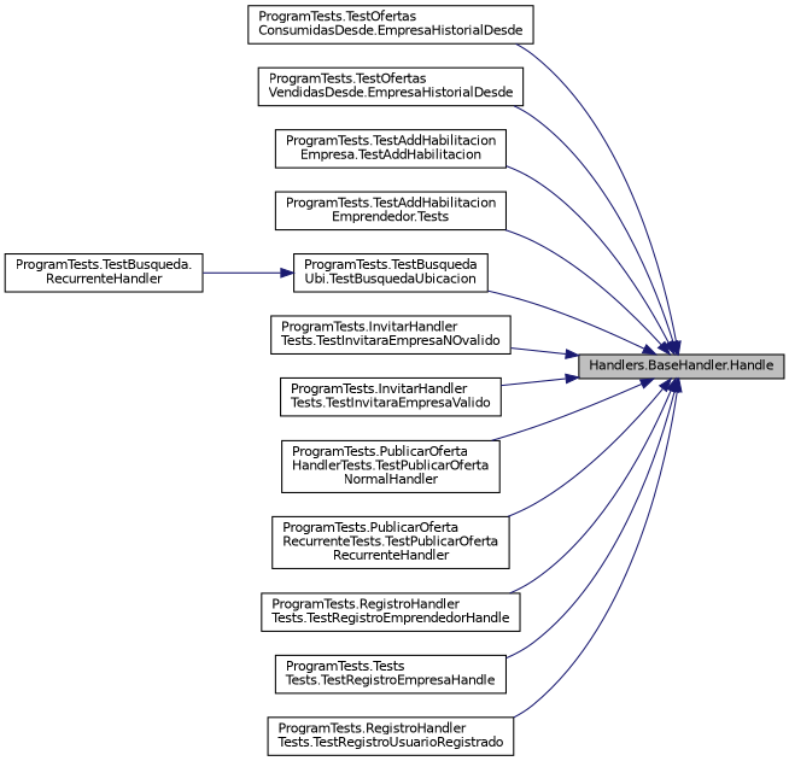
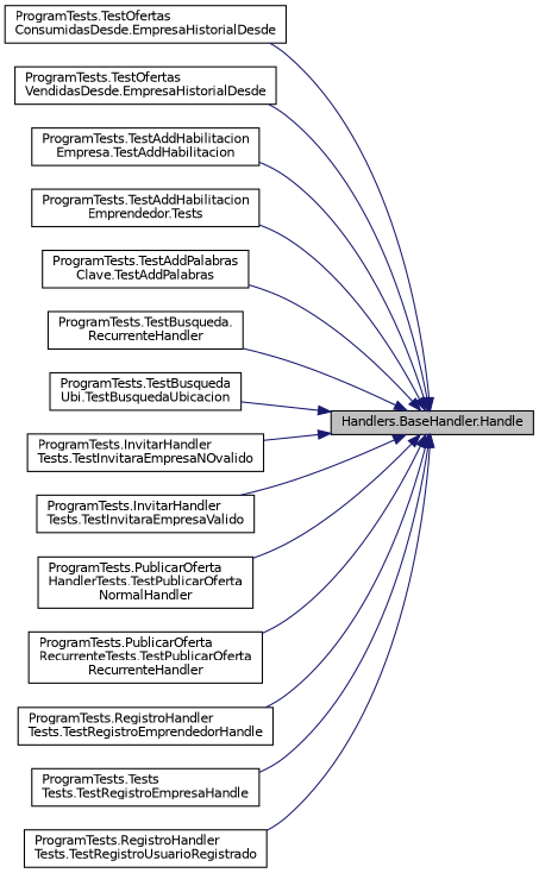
  digraph {
    rankdir=RL
    node [color=black fillcolor=white fontname=Helvetica fontsize=10 shape=record style=filled]
    edge [color=midnightblue dir=back fontname=Helvetica fontsize=10 labelfontname=Helvetica labelfontsize=10 style=solid]
    n1 [fillcolor=grey75 fontcolor=black height=0.2 label="Handlers.BaseHandler.Handle" width=0.4]
    n2 [height=0.2 label="ProgramTests.TestOfertas\lConsumidasDesde.EmpresaHistorialDesde" width=0.4]
    n3 [height=0.2 label="ProgramTests.TestOfertas\lVendidasDesde.EmpresaHistorialDesde" width=0.4]
    n4 [height=0.2 label="ProgramTests.TestAddHabilitacion\lEmpresa.TestAddHabilitacion" width=0.4]
    n5 [height=0.2 label="ProgramTests.TestAddHabilitacion\lEmprendedor.Tests" width=0.4]
+   n6 [height=0.2 label="ProgramTests.TestAddPalabras\lClave.TestAddPalabras" width=0.4]
    n7 [height=0.2 label="ProgramTests.TestBusqueda.\lRecurrenteHandler" width=0.4]
    n8 [height=0.2 label="ProgramTests.TestBusqueda\lUbi.TestBusquedaUbicacion" width=0.4]
    n9 [height=0.2 label="ProgramTests.InvitarHandler\lTests.TestInvitaraEmpresaNOvalido" width=0.4]
    n10 [height=0.2 label="ProgramTests.InvitarHandler\lTests.TestInvitaraEmpresaValido" width=0.4]
    n11 [height=0.2 label="ProgramTests.PublicarOferta\lHandlerTests.TestPublicarOferta\lNormalHandler" width=0.4]
    n12 [height=0.2 label="ProgramTests.PublicarOferta\lRecurrenteTests.TestPublicarOferta\lRecurrenteHandler" width=0.4]
    n13 [height=0.2 label="ProgramTests.RegistroHandler\lTests.TestRegistroEmprendedorHandle" width=0.4]
    n14 [height=0.2 label="ProgramTests.Tests\lTests.TestRegistroEmpresaHandle" width=0.4]
    n15 [height=0.2 label="ProgramTests.RegistroHandler\lTests.TestRegistroUsuarioRegistrado" width=0.4]
    n1 -> n2
    n1 -> n3
    n1 -> n4
    n1 -> n5
-   n8 -> n7
+   n1 -> n6
+   n1 -> n7
    n1 -> n8
    n1 -> n9
    n1 -> n10
    n1 -> n11
    n1 -> n12
    n1 -> n13
    n1 -> n14
    n1 -> n15
  }
